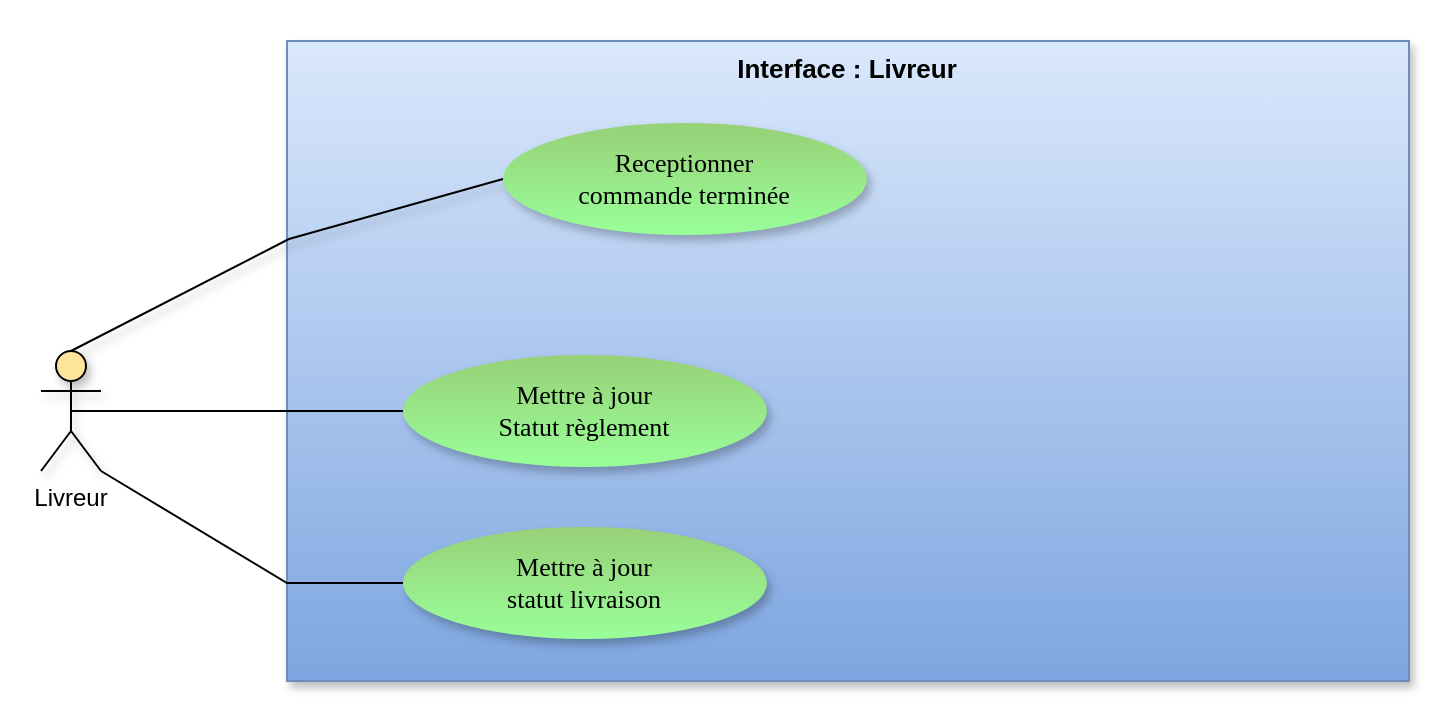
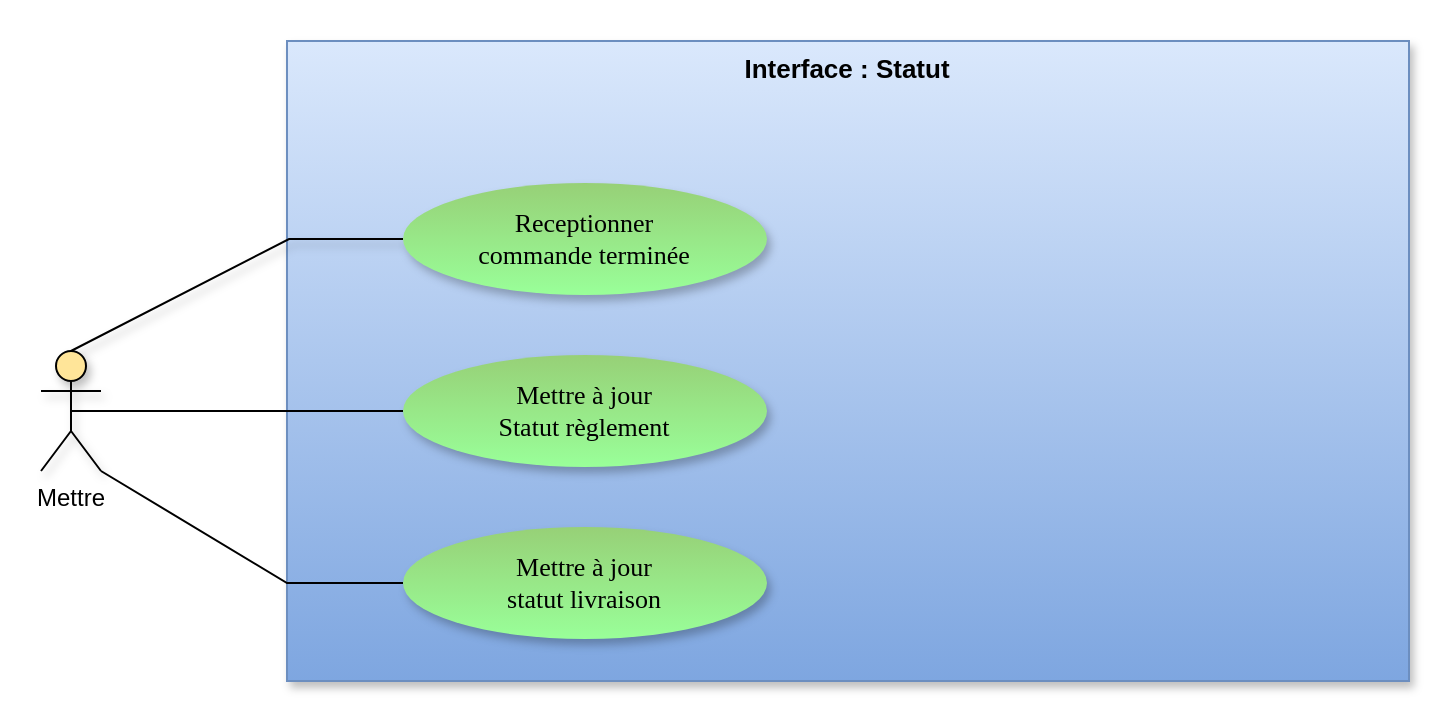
  <mxCell id="0" />
  <mxCell id="1" parent="0" />
- <mxCell id="2" value="&lt;font style=&quot;font-size: 13px&quot;&gt;Interface : Livreur&lt;br&gt;&lt;/font&gt;" style="rounded=0;whiteSpace=wrap;html=1;gradientColor=#7ea6e0;fillColor=#dae8fc;strokeColor=#6c8ebf;fontStyle=1;verticalAlign=top;align=center;labelBackgroundColor=none;shadow=1;" parent="1" vertex="1"><mxGeometry x="143" y="20" width="561" height="320" as="geometry" /></mxCell>
+ <mxCell id="2" value="&lt;font style=&quot;font-size: 13px&quot;&gt;Interface : Statut&lt;br&gt;&lt;/font&gt;" style="rounded=0;whiteSpace=wrap;html=1;gradientColor=#7ea6e0;fillColor=#dae8fc;strokeColor=#6c8ebf;fontStyle=1;verticalAlign=top;align=center;labelBackgroundColor=none;shadow=1;" parent="1" vertex="1"><mxGeometry x="143" y="20" width="561" height="320" as="geometry" /></mxCell>
  <mxCell id="3" style="rounded=0;orthogonalLoop=1;jettySize=auto;html=1;exitX=0.5;exitY=0;exitDx=0;exitDy=0;exitPerimeter=0;shadow=1;labelBackgroundColor=none;entryX=0;entryY=0.5;entryDx=0;entryDy=0;endArrow=none;endFill=0;" parent="1" source="6" target="9" edge="1"><mxGeometry relative="1" as="geometry"><Array as="points"><mxPoint x="144" y="119" /></Array></mxGeometry></mxCell>
  <mxCell id="4" style="rounded=0;orthogonalLoop=1;jettySize=auto;html=1;exitX=0.5;exitY=0.5;exitDx=0;exitDy=0;exitPerimeter=0;entryX=0;entryY=0.5;entryDx=0;entryDy=0;endArrow=none;endFill=0;" edge="1" parent="1" source="6" target="8"><mxGeometry relative="1" as="geometry"><Array as="points"><mxPoint x="139" y="205" /></Array></mxGeometry></mxCell>
  <mxCell id="5" style="edgeStyle=none;rounded=0;orthogonalLoop=1;jettySize=auto;html=1;exitX=1;exitY=1;exitDx=0;exitDy=0;exitPerimeter=0;entryX=0;entryY=0.5;entryDx=0;entryDy=0;endArrow=none;endFill=0;" edge="1" parent="1" source="6"><mxGeometry relative="1" as="geometry"><mxPoint x="201" y="291" as="targetPoint" /><Array as="points"><mxPoint x="143" y="291" /></Array></mxGeometry></mxCell>
- <mxCell id="6" value="Livreur" style="shape=umlActor;verticalLabelPosition=bottom;labelBackgroundColor=none;verticalAlign=top;html=1;outlineConnect=0;fillColor=#FFE599;shadow=1;" parent="1" vertex="1"><mxGeometry x="20" y="175" width="30" height="60" as="geometry" /></mxCell>
+ <mxCell id="6" value="Mettre" style="shape=umlActor;verticalLabelPosition=bottom;labelBackgroundColor=none;verticalAlign=top;html=1;outlineConnect=0;fillColor=#FFE599;shadow=1;" parent="1" vertex="1"><mxGeometry x="20" y="175" width="30" height="60" as="geometry" /></mxCell>
  <mxCell id="7" value="&lt;div&gt;Mettre à jour&lt;/div&gt;&lt;div&gt;statut livraison&lt;br&gt;&lt;/div&gt;" style="ellipse;whiteSpace=wrap;html=1;shadow=1;fillColor=#97D077;fontFamily=Verdana;strokeColor=none;gradientColor=#99FF99;fontSize=13;labelBackgroundColor=none;" parent="1" vertex="1"><mxGeometry x="201" y="263" width="182" height="56" as="geometry" /></mxCell>
  <mxCell id="8" value="&lt;div&gt;Mettre à jour&lt;/div&gt;&lt;div&gt;Statut règlement&lt;br&gt;&lt;/div&gt;" style="ellipse;whiteSpace=wrap;html=1;shadow=1;fillColor=#97D077;fontFamily=Verdana;strokeColor=none;gradientColor=#99FF99;fontSize=13;labelBackgroundColor=none;" parent="1" vertex="1"><mxGeometry x="201" y="177" width="182" height="56" as="geometry" /></mxCell>
- <mxCell id="9" value="&lt;div&gt;Receptionner&lt;/div&gt;&lt;div&gt;commande terminée&lt;br&gt;&lt;/div&gt;" style="ellipse;whiteSpace=wrap;html=1;shadow=1;fillColor=#97D077;fontFamily=Verdana;strokeColor=none;gradientColor=#99FF99;fontSize=13;labelBackgroundColor=none;" parent="1" vertex="1"><mxGeometry x="251" y="61" width="182" height="56" as="geometry" /></mxCell>
+ <mxCell id="9" value="&lt;div&gt;Receptionner&lt;/div&gt;&lt;div&gt;commande terminée&lt;br&gt;&lt;/div&gt;" style="ellipse;whiteSpace=wrap;html=1;shadow=1;fillColor=#97D077;fontFamily=Verdana;strokeColor=none;gradientColor=#99FF99;fontSize=13;labelBackgroundColor=none;" parent="1" vertex="1"><mxGeometry x="201" y="91" width="182" height="56" as="geometry" /></mxCell>
